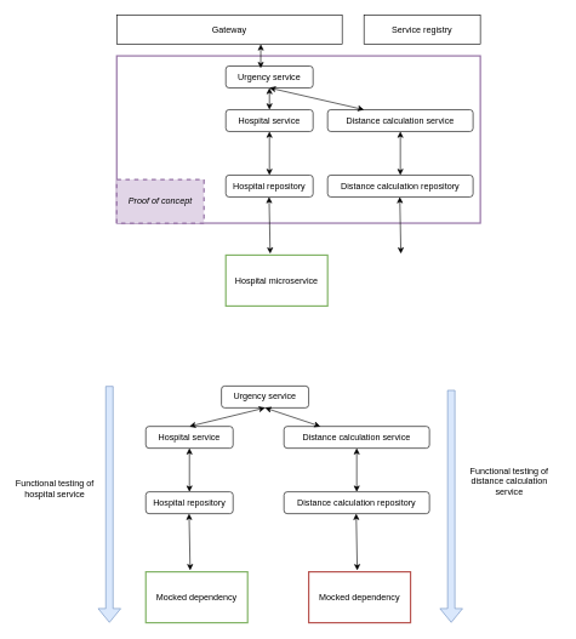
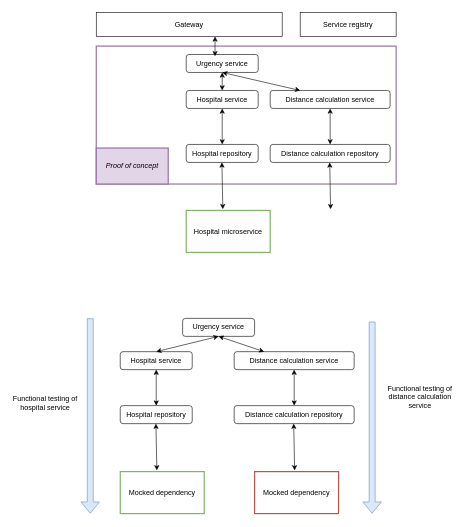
  <mxCell id="0" />
  <mxCell id="1" parent="0" />
  <mxCell id="2" value="" style="group" vertex="1" connectable="0" parent="1"><mxGeometry x="160" y="20" width="500" height="400" as="geometry" /></mxCell>
  <mxCell id="3" value="" style="rounded=0;whiteSpace=wrap;html=1;fillColor=none;strokeColor=#9673a6;strokeWidth=2;" parent="2" vertex="1"><mxGeometry y="56" width="500" height="230" as="geometry" /></mxCell>
  <mxCell id="4" value="Urgency service" style="rounded=1;whiteSpace=wrap;html=1;" parent="2" vertex="1"><mxGeometry x="150" y="70" width="120" height="30" as="geometry" /></mxCell>
  <mxCell id="5" value="Hospital service" style="rounded=1;whiteSpace=wrap;html=1;" parent="2" vertex="1"><mxGeometry x="150" y="130" width="120" height="30" as="geometry" /></mxCell>
  <mxCell id="6" value="Distance calculation service" style="rounded=1;whiteSpace=wrap;html=1;" parent="2" vertex="1"><mxGeometry x="290" y="130" width="200" height="30" as="geometry" /></mxCell>
  <mxCell id="7" value="Gateway" style="rounded=0;whiteSpace=wrap;html=1;" parent="2" vertex="1"><mxGeometry width="310" height="40" as="geometry" /></mxCell>
  <mxCell id="8" value="Distance calculation repository" style="rounded=1;whiteSpace=wrap;html=1;" parent="2" vertex="1"><mxGeometry x="290" y="220" width="200" height="30" as="geometry" /></mxCell>
  <mxCell id="9" value="Hospital repository" style="rounded=1;whiteSpace=wrap;html=1;" parent="2" vertex="1"><mxGeometry x="150" y="220" width="120" height="30" as="geometry" /></mxCell>
  <mxCell id="10" value="" style="endArrow=classic;startArrow=classic;html=1;rounded=0;entryX=0.5;entryY=0;entryDx=0;entryDy=0;exitX=0.5;exitY=1;exitDx=0;exitDy=0;" parent="2" source="5" target="9" edge="1"><mxGeometry width="50" height="50" relative="1" as="geometry"><mxPoint x="300" y="340" as="sourcePoint" /><mxPoint x="350" y="290" as="targetPoint" /></mxGeometry></mxCell>
  <mxCell id="11" value="" style="endArrow=classic;startArrow=classic;html=1;rounded=0;entryX=0.5;entryY=0;entryDx=0;entryDy=0;" parent="2" target="8" edge="1"><mxGeometry width="50" height="50" relative="1" as="geometry"><mxPoint x="390" y="160" as="sourcePoint" /><mxPoint x="389.5" y="220" as="targetPoint" /></mxGeometry></mxCell>
- <mxCell id="12" value="&lt;i&gt;Proof of concept&lt;/i&gt;" style="rounded=0;whiteSpace=wrap;html=1;fillColor=#e1d5e7;strokeColor=#9673a6;strokeWidth=2;dashed=1;" parent="2" vertex="1"><mxGeometry y="226" width="120" height="60" as="geometry" /></mxCell>
+ <mxCell id="12" value="&lt;i&gt;Proof of concept&lt;/i&gt;" style="rounded=0;whiteSpace=wrap;html=1;fillColor=#e1d5e7;strokeColor=#9673a6;strokeWidth=2;" parent="2" vertex="1"><mxGeometry y="226" width="120" height="60" as="geometry" /></mxCell>
  <mxCell id="13" value="&lt;div&gt;Service registry&lt;/div&gt;" style="rounded=0;whiteSpace=wrap;html=1;" parent="2" vertex="1"><mxGeometry x="340" width="160" height="40" as="geometry" /></mxCell>
  <mxCell id="14" value="Hospital microservice" style="rounded=0;whiteSpace=wrap;html=1;fillColor=none;strokeColor=#82b366;strokeWidth=2;" parent="2" vertex="1"><mxGeometry x="150" y="330" width="140" height="70" as="geometry" /></mxCell>
  <mxCell id="15" value="" style="endArrow=classic;startArrow=classic;html=1;rounded=0;entryX=0.436;entryY=-0.029;entryDx=0;entryDy=0;exitX=0.5;exitY=1;exitDx=0;exitDy=0;entryPerimeter=0;" parent="2" target="14" edge="1"><mxGeometry width="50" height="50" relative="1" as="geometry"><mxPoint x="209.5" y="250" as="sourcePoint" /><mxPoint x="209.5" y="310" as="targetPoint" /></mxGeometry></mxCell>
  <mxCell id="16" value="" style="endArrow=classic;startArrow=classic;html=1;rounded=0;entryX=0.436;entryY=-0.029;entryDx=0;entryDy=0;exitX=0.5;exitY=1;exitDx=0;exitDy=0;entryPerimeter=0;" parent="2" edge="1"><mxGeometry width="50" height="50" relative="1" as="geometry"><mxPoint x="389.25" y="250" as="sourcePoint" /><mxPoint x="390.75" y="328" as="targetPoint" /></mxGeometry></mxCell>
  <mxCell id="17" value="" style="endArrow=classic;startArrow=classic;html=1;rounded=0;" edge="1" parent="2"><mxGeometry width="50" height="50" relative="1" as="geometry"><mxPoint x="210" y="100" as="sourcePoint" /><mxPoint x="210" y="130" as="targetPoint" /></mxGeometry></mxCell>
  <mxCell id="18" value="" style="endArrow=classic;startArrow=classic;html=1;rounded=0;entryX=0.4;entryY=0.1;entryDx=0;entryDy=0;exitX=0.639;exitY=1;exitDx=0;exitDy=0;exitPerimeter=0;entryPerimeter=0;" edge="1" parent="2" source="7" target="4"><mxGeometry width="50" height="50" relative="1" as="geometry"><mxPoint x="230" y="180" as="sourcePoint" /><mxPoint x="230" y="240" as="targetPoint" /></mxGeometry></mxCell>
  <mxCell id="19" value="" style="endArrow=classic;startArrow=classic;html=1;rounded=0;entryX=0.25;entryY=0;entryDx=0;entryDy=0;exitX=0.5;exitY=1;exitDx=0;exitDy=0;" edge="1" parent="2" source="4" target="6"><mxGeometry width="50" height="50" relative="1" as="geometry"><mxPoint x="220" y="110" as="sourcePoint" /><mxPoint x="220" y="140" as="targetPoint" /></mxGeometry></mxCell>
  <mxCell id="20" value="Urgency service" style="rounded=1;whiteSpace=wrap;html=1;container=0;" vertex="1" parent="1"><mxGeometry x="304" y="530" width="120" height="30" as="geometry" /></mxCell>
  <mxCell id="21" value="Hospital service" style="rounded=1;whiteSpace=wrap;html=1;container=0;" vertex="1" parent="1"><mxGeometry x="200" y="585.5" width="120" height="30" as="geometry" /></mxCell>
  <mxCell id="22" value="Distance calculation service" style="rounded=1;whiteSpace=wrap;html=1;container=0;" vertex="1" parent="1"><mxGeometry x="390" y="585.5" width="200" height="30" as="geometry" /></mxCell>
  <mxCell id="23" value="Distance calculation repository" style="rounded=1;whiteSpace=wrap;html=1;container=0;" vertex="1" parent="1"><mxGeometry x="390" y="675.5" width="200" height="30" as="geometry" /></mxCell>
  <mxCell id="24" value="Hospital repository" style="rounded=1;whiteSpace=wrap;html=1;container=0;" vertex="1" parent="1"><mxGeometry x="200" y="675.5" width="120" height="30" as="geometry" /></mxCell>
  <mxCell id="25" value="" style="endArrow=classic;startArrow=classic;html=1;rounded=0;entryX=0.5;entryY=0;entryDx=0;entryDy=0;exitX=0.5;exitY=1;exitDx=0;exitDy=0;" edge="1" parent="1" source="21" target="24"><mxGeometry width="50" height="50" relative="1" as="geometry"><mxPoint x="350" y="795.5" as="sourcePoint" /><mxPoint x="400" y="745.5" as="targetPoint" /></mxGeometry></mxCell>
  <mxCell id="26" value="" style="endArrow=classic;startArrow=classic;html=1;rounded=0;entryX=0.5;entryY=0;entryDx=0;entryDy=0;" edge="1" parent="1" target="23"><mxGeometry width="50" height="50" relative="1" as="geometry"><mxPoint x="490" y="615.5" as="sourcePoint" /><mxPoint x="489.5" y="675.5" as="targetPoint" /></mxGeometry></mxCell>
  <mxCell id="27" value="Mocked dependency" style="rounded=0;whiteSpace=wrap;html=1;fillColor=none;strokeColor=#82b366;strokeWidth=2;container=0;" vertex="1" parent="1"><mxGeometry x="200" y="785.5" width="140" height="70" as="geometry" /></mxCell>
  <mxCell id="28" value="Mocked dependency" style="rounded=0;whiteSpace=wrap;html=1;fillColor=none;strokeColor=#b85450;strokeWidth=2;container=0;" vertex="1" parent="1"><mxGeometry x="424" y="785.5" width="140" height="70" as="geometry" /></mxCell>
  <mxCell id="29" value="" style="endArrow=classic;startArrow=classic;html=1;rounded=0;entryX=0.436;entryY=-0.029;entryDx=0;entryDy=0;exitX=0.5;exitY=1;exitDx=0;exitDy=0;entryPerimeter=0;" edge="1" parent="1" target="27"><mxGeometry width="50" height="50" relative="1" as="geometry"><mxPoint x="259.5" y="705.5" as="sourcePoint" /><mxPoint x="259.5" y="765.5" as="targetPoint" /></mxGeometry></mxCell>
  <mxCell id="30" value="" style="endArrow=classic;startArrow=classic;html=1;rounded=0;entryX=0.436;entryY=-0.029;entryDx=0;entryDy=0;exitX=0.5;exitY=1;exitDx=0;exitDy=0;entryPerimeter=0;" edge="1" parent="1"><mxGeometry width="50" height="50" relative="1" as="geometry"><mxPoint x="489.25" y="705.5" as="sourcePoint" /><mxPoint x="490.75" y="783.5" as="targetPoint" /></mxGeometry></mxCell>
  <mxCell id="31" value="" style="endArrow=classic;startArrow=classic;html=1;rounded=0;exitX=0.5;exitY=1;exitDx=0;exitDy=0;" edge="1" parent="1" source="20"><mxGeometry width="50" height="50" relative="1" as="geometry"><mxPoint x="260" y="555.5" as="sourcePoint" /><mxPoint x="260" y="585.5" as="targetPoint" /></mxGeometry></mxCell>
  <mxCell id="32" value="" style="endArrow=classic;startArrow=classic;html=1;rounded=0;entryX=0.25;entryY=0;entryDx=0;entryDy=0;exitX=0.5;exitY=1;exitDx=0;exitDy=0;" edge="1" parent="1" source="20" target="22"><mxGeometry width="50" height="50" relative="1" as="geometry"><mxPoint x="270" y="565.5" as="sourcePoint" /><mxPoint x="270" y="595.5" as="targetPoint" /></mxGeometry></mxCell>
  <mxCell id="33" value="" style="shape=flexArrow;endArrow=classic;html=1;rounded=0;fillColor=#dae8fc;strokeColor=#6c8ebf;" edge="1" parent="1"><mxGeometry width="50" height="50" relative="1" as="geometry"><mxPoint x="620" y="535.5" as="sourcePoint" /><mxPoint x="620" y="855.5" as="targetPoint" /></mxGeometry></mxCell>
  <mxCell id="34" value="" style="shape=flexArrow;endArrow=classic;html=1;rounded=0;fillColor=#dae8fc;strokeColor=#6c8ebf;" edge="1" parent="1"><mxGeometry width="50" height="50" relative="1" as="geometry"><mxPoint x="150" y="530" as="sourcePoint" /><mxPoint x="150" y="855.5" as="targetPoint" /></mxGeometry></mxCell>
  <mxCell id="35" value="&lt;div&gt;Functional testing of hospital service&lt;/div&gt;" style="text;html=1;strokeColor=none;fillColor=none;align=center;verticalAlign=middle;whiteSpace=wrap;rounded=0;" vertex="1" parent="1"><mxGeometry y="645.5" width="110" height="50" as="geometry" x="20" /></mxCell>
  <mxCell id="36" value="&lt;div&gt;Functional testing of &lt;br&gt;&lt;/div&gt;&lt;div&gt;distance calculation service&lt;/div&gt;" style="text;html=1;strokeColor=none;fillColor=none;align=center;verticalAlign=middle;whiteSpace=wrap;rounded=0;" vertex="1" parent="1"><mxGeometry x="630" y="645.5" width="140" height="30" as="geometry" /></mxCell>
